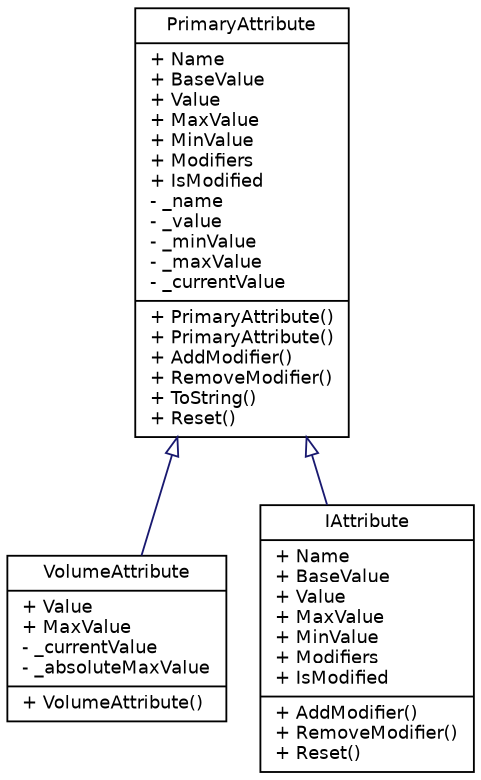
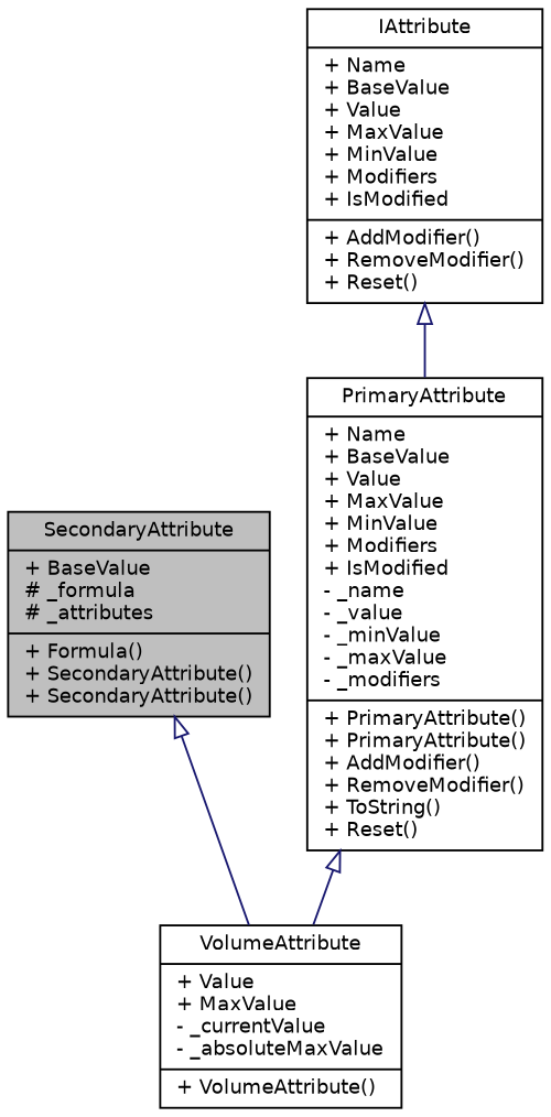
  digraph {
    node [color=black fillcolor=white fontname=Helvetica fontsize=10 shape=record style=filled]
    edge [arrowtail=onormal color=midnightblue dir=back fontname=Helvetica fontsize=10 labelfontname=Helvetica labelfontsize=10 style=solid]
+   n1 [fillcolor=grey75 fontcolor=black height=0.2 label="{SecondaryAttribute\n|+ BaseValue\l# _formula\l# _attributes\l|+ Formula()\l+ SecondaryAttribute()\l+ SecondaryAttribute()\l}" width=0.4]
    n2 [height=0.2 label="{VolumeAttribute\n|+ Value\l+ MaxValue\l- _currentValue\l- _absoluteMaxValue\l|+ VolumeAttribute()\l}" width=0.4]
-   n3 [height=0.2 label="{PrimaryAttribute\n|+ Name\l+ BaseValue\l+ Value\l+ MaxValue\l+ MinValue\l+ Modifiers\l+ IsModified\l- _name\l- _value\l- _minValue\l- _maxValue\l- _currentValue\l|+ PrimaryAttribute()\l+ PrimaryAttribute()\l+ AddModifier()\l+ RemoveModifier()\l+ ToString()\l+ Reset()\l}" width=0.4]
+   n3 [height=0.2 label="{PrimaryAttribute\n|+ Name\l+ BaseValue\l+ Value\l+ MaxValue\l+ MinValue\l+ Modifiers\l+ IsModified\l- _name\l- _value\l- _minValue\l- _maxValue\l- _modifiers\l|+ PrimaryAttribute()\l+ PrimaryAttribute()\l+ AddModifier()\l+ RemoveModifier()\l+ ToString()\l+ Reset()\l}" width=0.4]
    n4 [height=0.2 label="{IAttribute\n|+ Name\l+ BaseValue\l+ Value\l+ MaxValue\l+ MinValue\l+ Modifiers\l+ IsModified\l|+ AddModifier()\l+ RemoveModifier()\l+ Reset()\l}" width=0.4]
+   n1 -> n2
    n3 -> n2
-   n3 -> n4
+   n4 -> n3
  }
